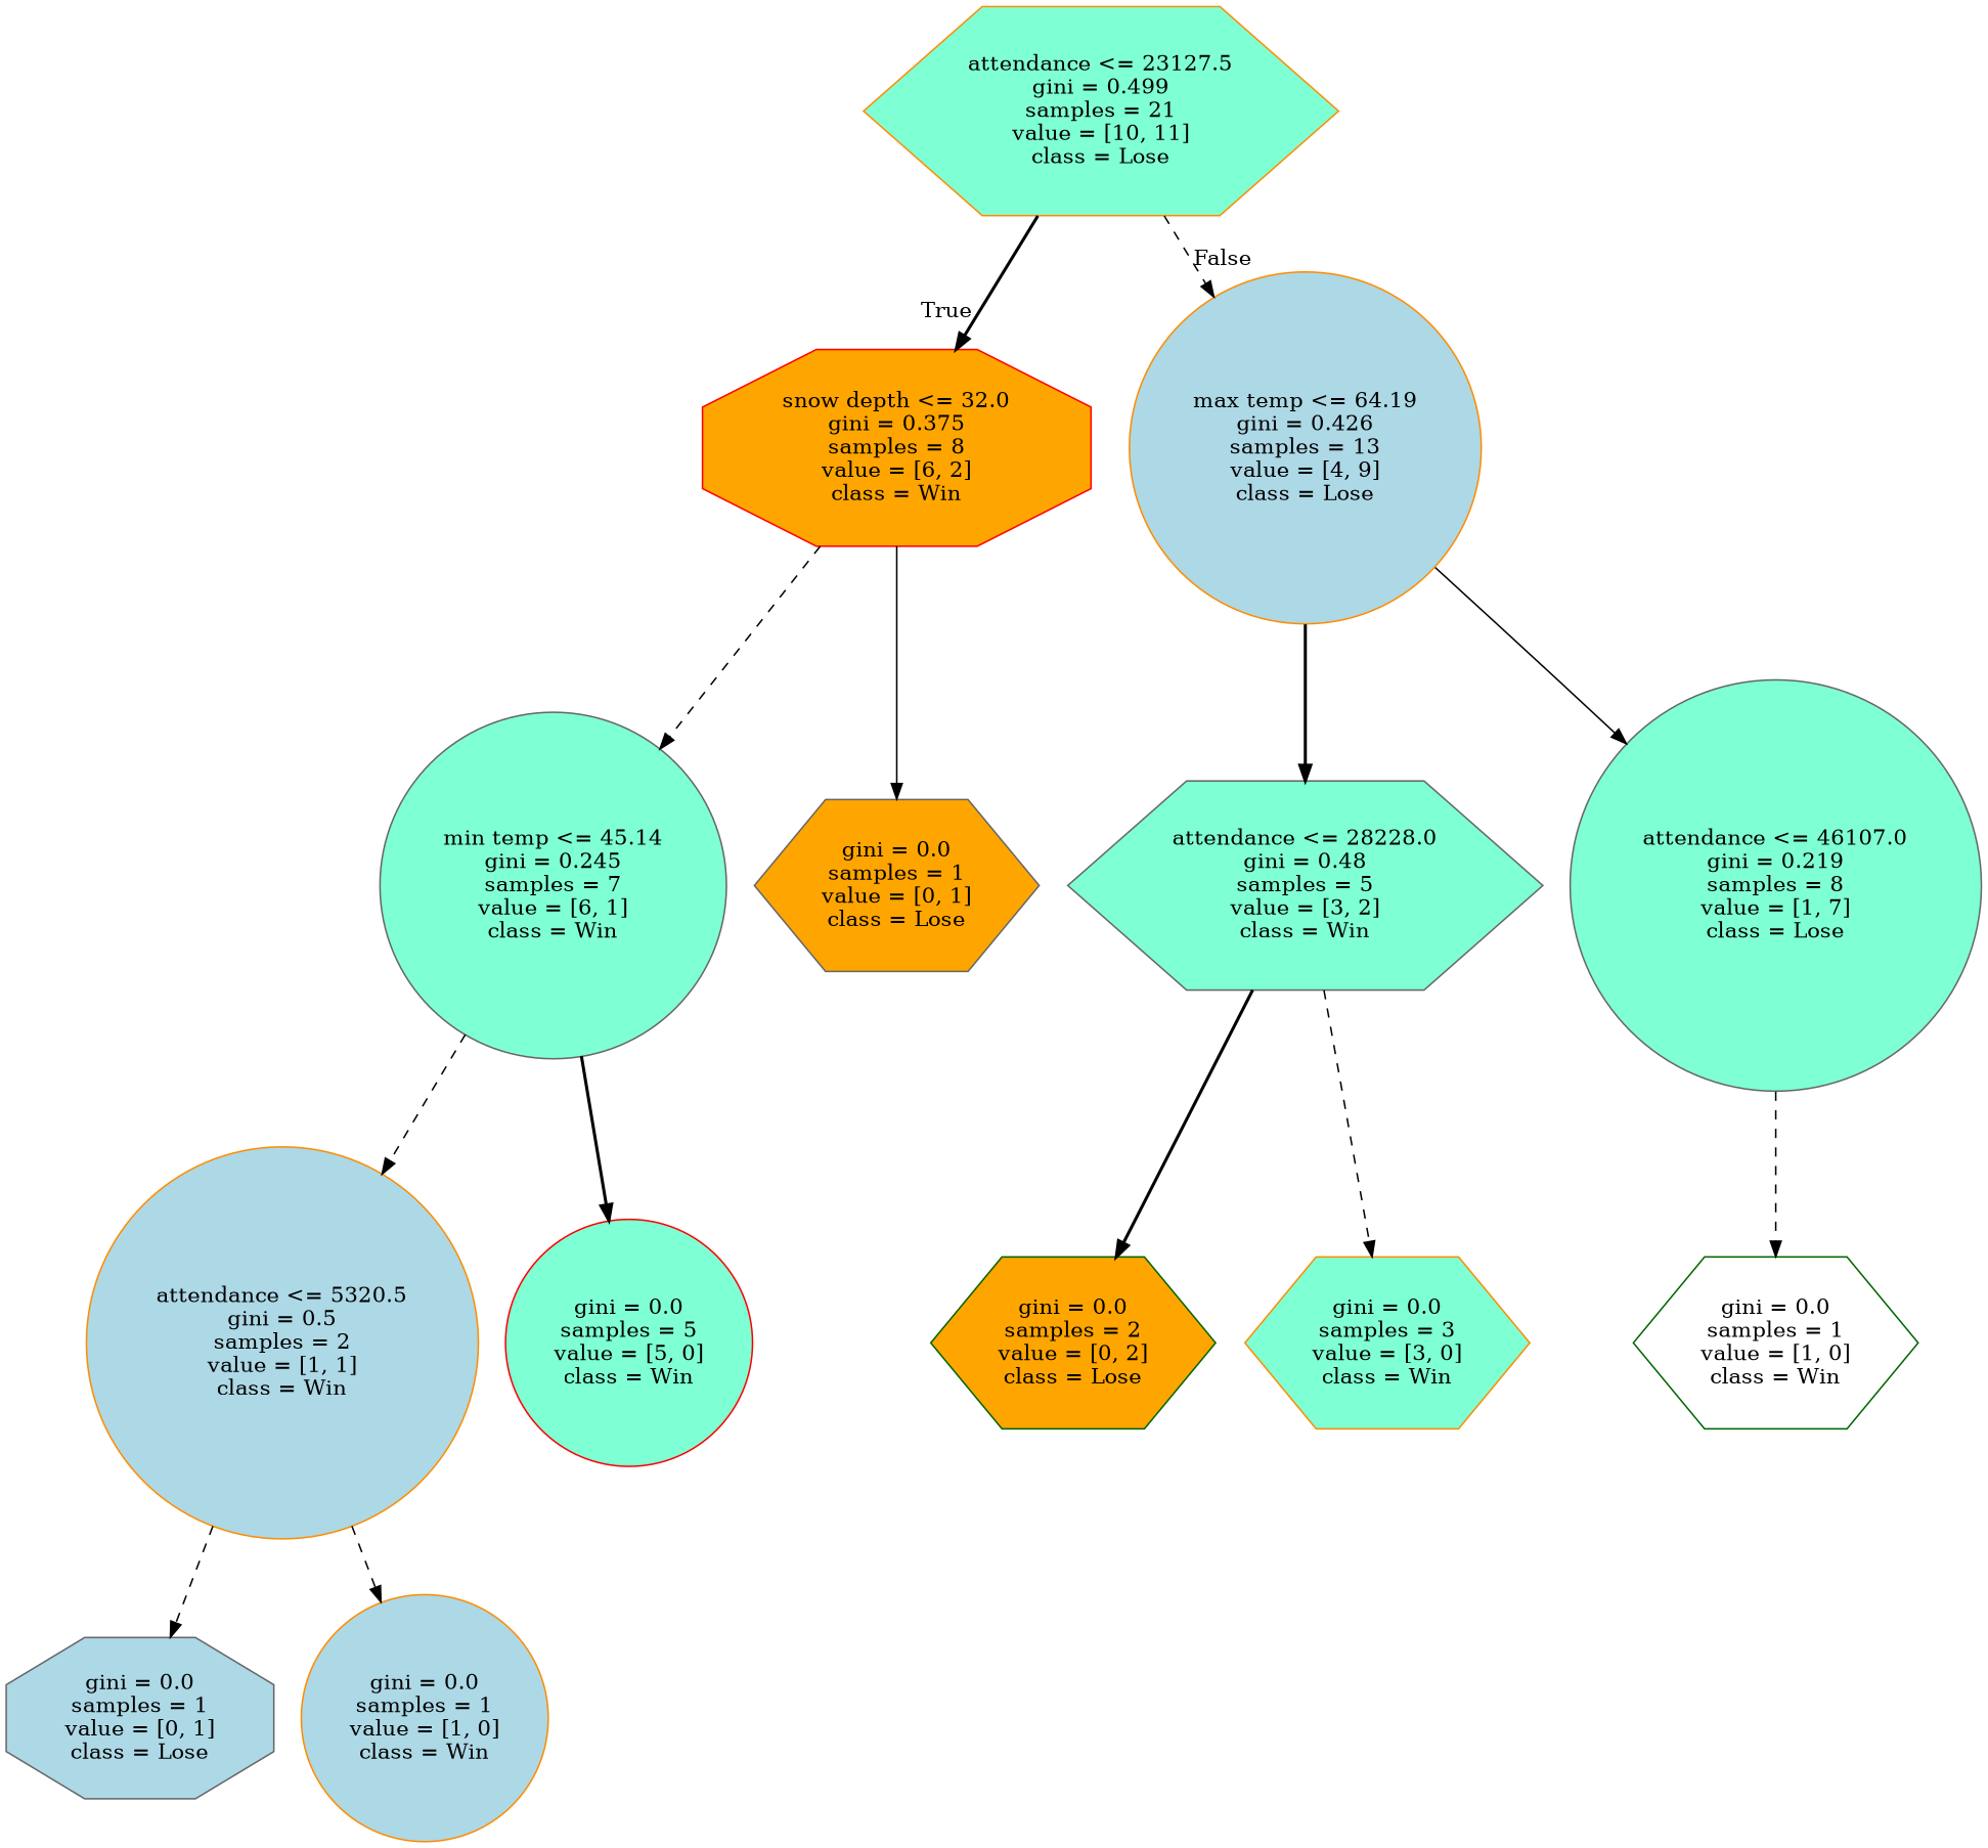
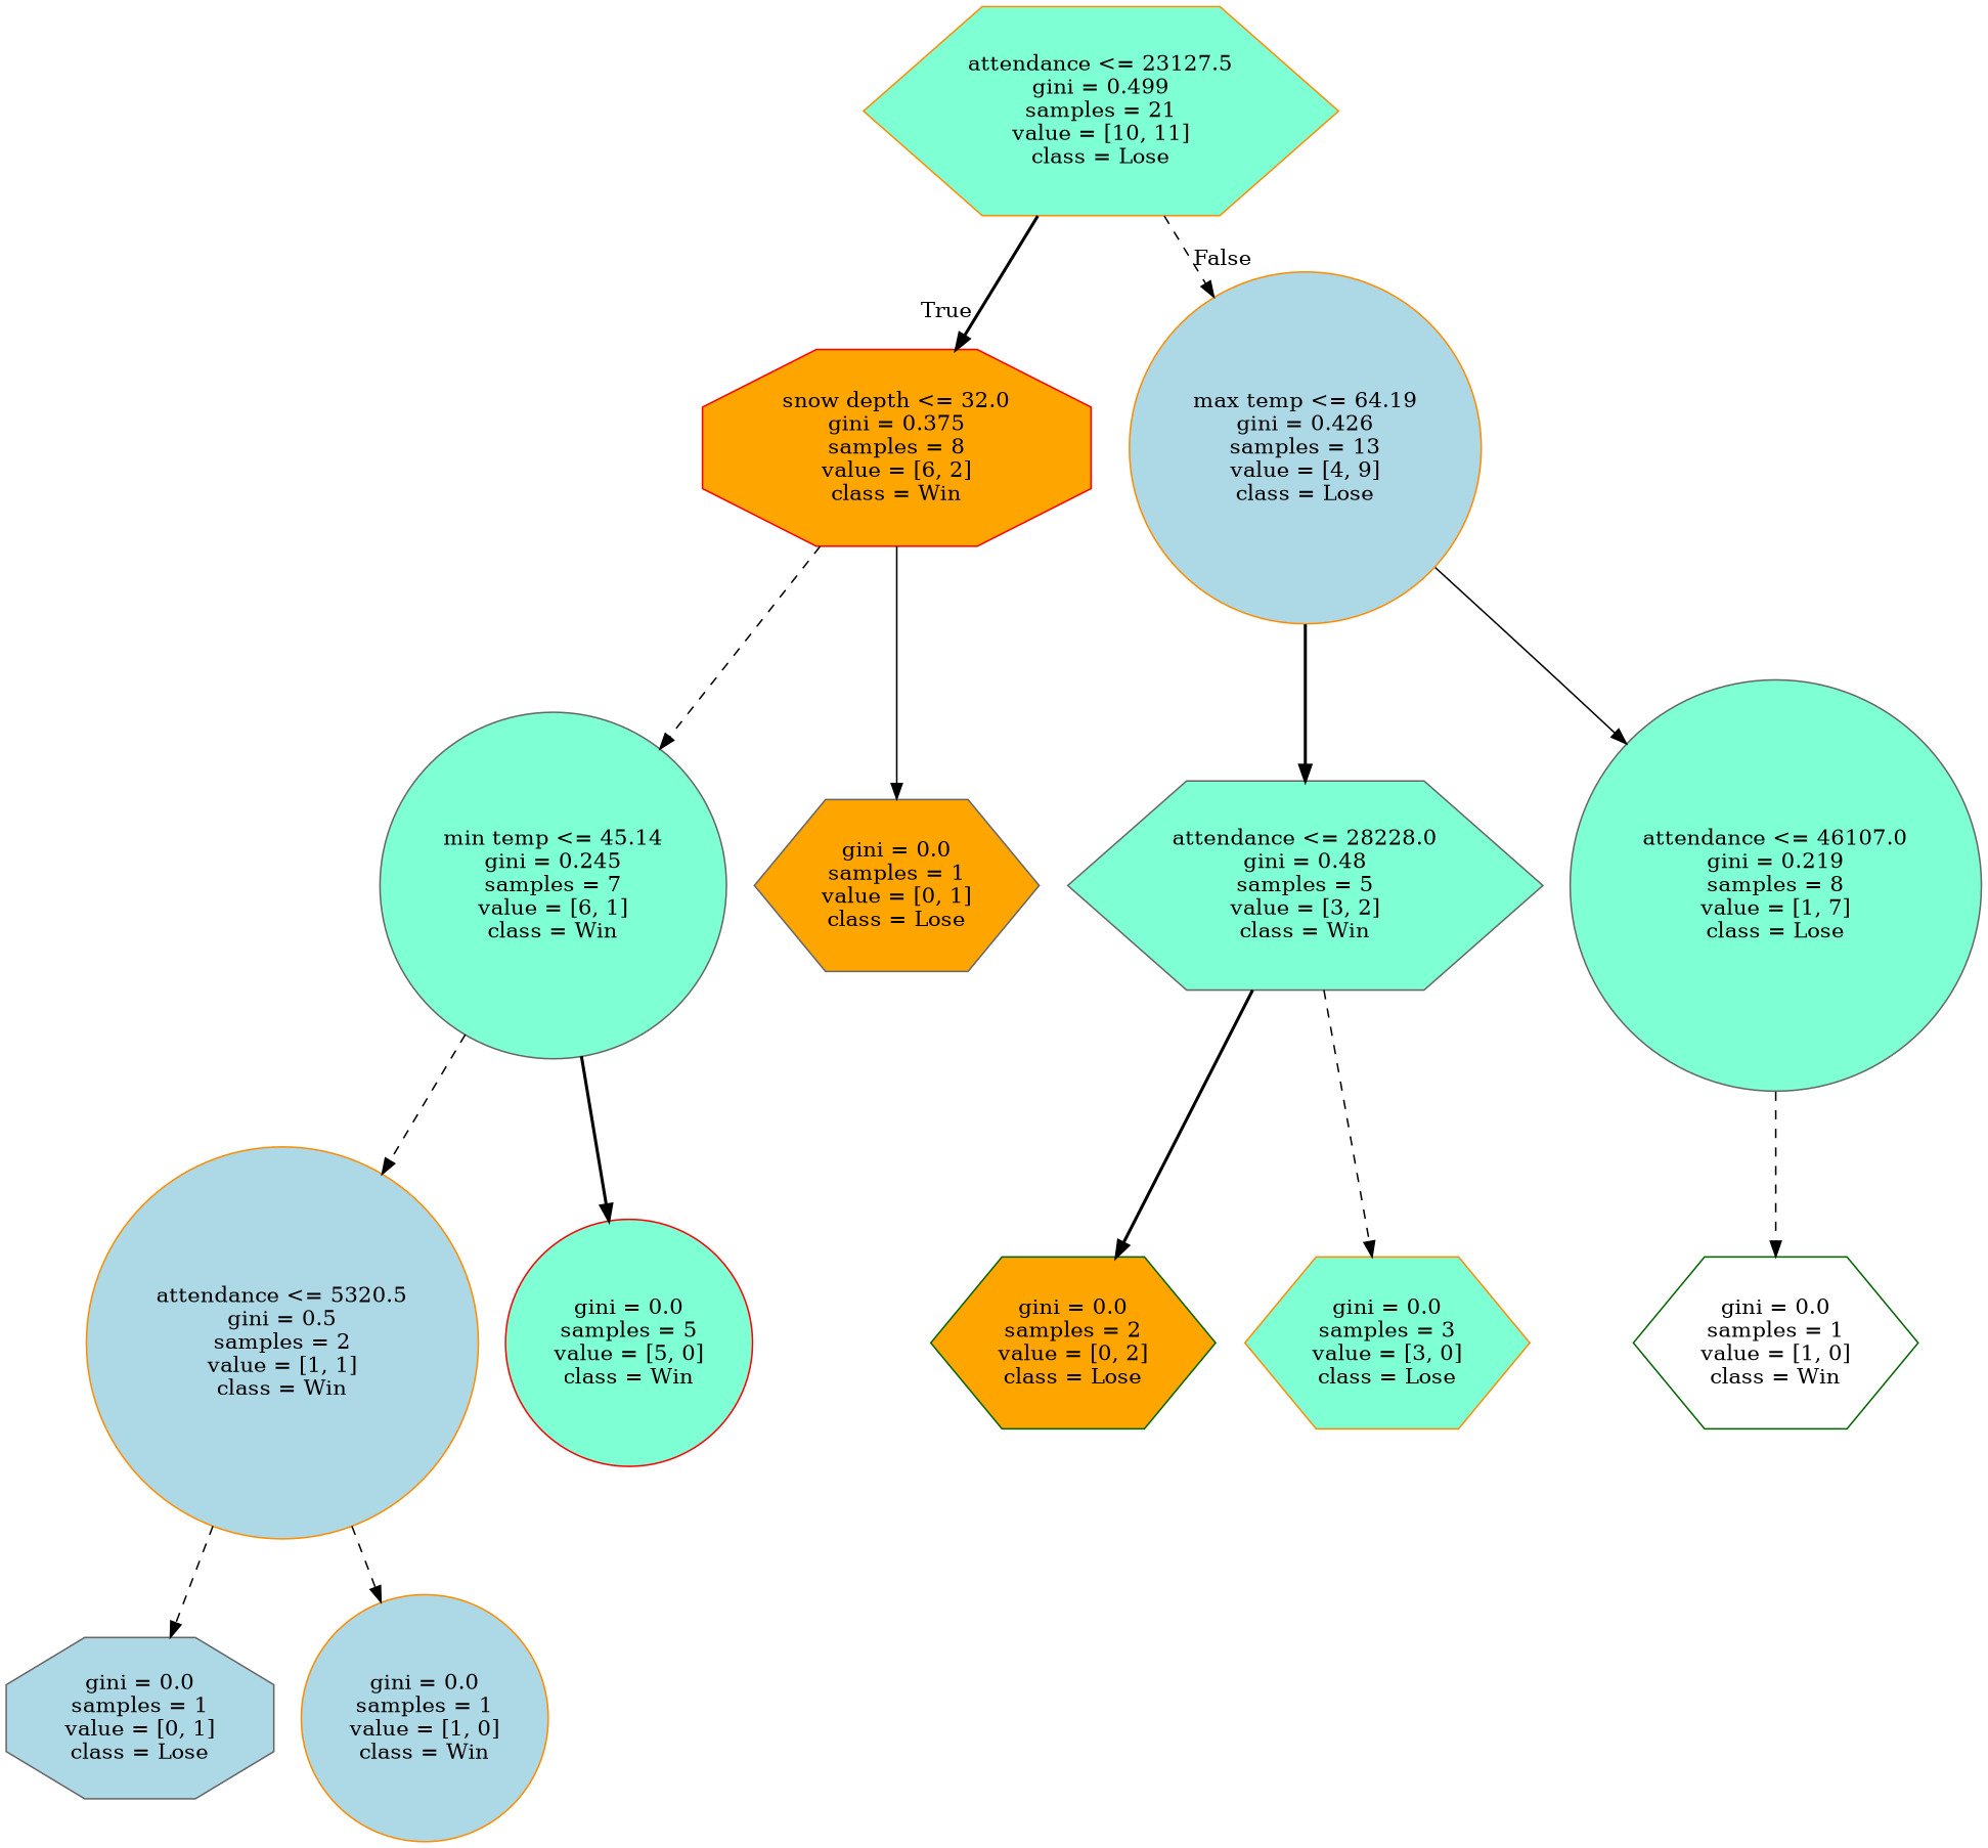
  digraph {
    node [color=darkorange fillcolor=aquamarine shape=hexagon style=filled]
    edge [style=dashed]
    n1 [label="attendance <= 23127.5\ngini = 0.499\nsamples = 21\nvalue = [10, 11]\nclass = Lose"]
    n2 [color=red fillcolor=orange label="snow depth <= 32.0\ngini = 0.375\nsamples = 8\nvalue = [6, 2]\nclass = Win" shape=octagon]
    n3 [fillcolor=lightblue label="max temp <= 64.19\ngini = 0.426\nsamples = 13\nvalue = [4, 9]\nclass = Lose" shape=circle]
    n4 [color=gray40 label="min temp <= 45.14\ngini = 0.245\nsamples = 7\nvalue = [6, 1]\nclass = Win" shape=circle]
    n5 [color=gray40 fillcolor=orange label="gini = 0.0\nsamples = 1\nvalue = [0, 1]\nclass = Lose"]
    n6 [color=gray40 label="attendance <= 28228.0\ngini = 0.48\nsamples = 5\nvalue = [3, 2]\nclass = Win"]
    n7 [color=gray40 label="attendance <= 46107.0\ngini = 0.219\nsamples = 8\nvalue = [1, 7]\nclass = Lose" shape=circle]
    n8 [fillcolor=lightblue label="attendance <= 5320.5\ngini = 0.5\nsamples = 2\nvalue = [1, 1]\nclass = Win" shape=circle]
    n9 [color=red label="gini = 0.0\nsamples = 5\nvalue = [5, 0]\nclass = Win" shape=circle]
    n10 [color=gray40 fillcolor=lightblue label="gini = 0.0\nsamples = 1\nvalue = [0, 1]\nclass = Lose" shape=octagon]
    n11 [fillcolor=lightblue label="gini = 0.0\nsamples = 1\nvalue = [1, 0]\nclass = Win" shape=circle]
    n12 [color=darkgreen fillcolor=orange label="gini = 0.0\nsamples = 2\nvalue = [0, 2]\nclass = Lose"]
-   n13 [label="gini = 0.0\nsamples = 3\nvalue = [3, 0]\nclass = Win"]
+   n13 [label="gini = 0.0\nsamples = 3\nvalue = [3, 0]\nclass = Lose"]
    n14 [color=darkgreen fillcolor=white label="gini = 0.0\nsamples = 1\nvalue = [1, 0]\nclass = Win"]
    n1 -> n2 [headlabel=True labelangle=45 labeldistance=2.5 style=bold]
    n1 -> n3 [headlabel=False labelangle=-45 labeldistance=2.5]
    n2 -> n4
    n2 -> n5 [style=solid]
    n3 -> n6 [style=bold]
    n3 -> n7 [style=solid]
    n4 -> n8
    n4 -> n9 [style=bold]
    n6 -> n12 [style=bold]
    n6 -> n13
    n7 -> n14
    n8 -> n10
    n8 -> n11
  }
